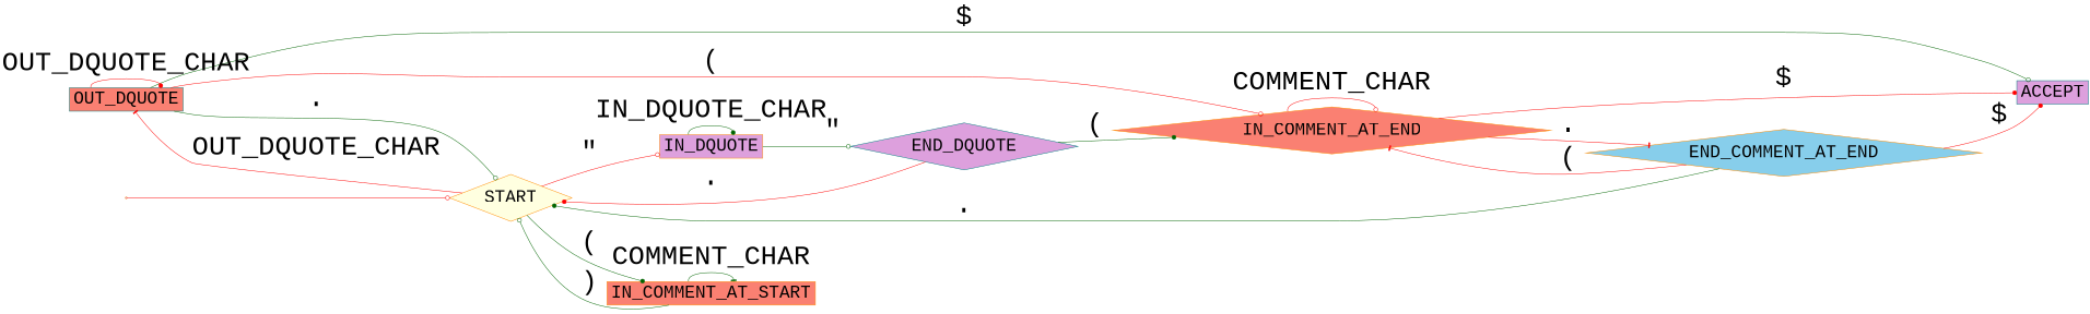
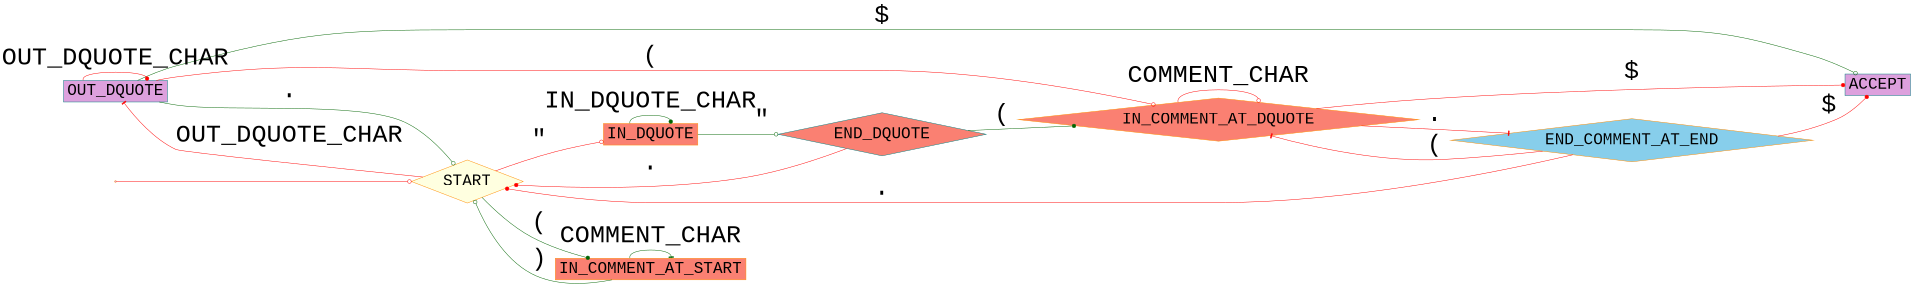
  digraph {
    fontname="Liberation Mono"
    rankdir=LR
    node [color=darkorange fillcolor=plum fontname="Liberation Mono" fontsize=35 shape=box style=filled]
    edge [arrowhead=odot color=red fontname="Liberation Mono" fontsize=55]
    ACCEPT [color=teal]
    qi [shape=point]
    START [fillcolor=lightyellow shape=diamond]
    IN_COMMENT_AT_START [fillcolor=salmon]
-   IN_DQUOTE
-   OUT_DQUOTE [color=teal fillcolor=salmon]
-   END_DQUOTE [color=teal shape=diamond]
-   IN_COMMENT_AT_END [fillcolor=salmon shape=diamond]
+   IN_DQUOTE [fillcolor=salmon]
+   OUT_DQUOTE [color=teal]
+   END_DQUOTE [color=teal fillcolor=salmon shape=diamond]
+   IN_COMMENT_AT_END [fillcolor=salmon shape=diamond label=IN_COMMENT_AT_DQUOTE]
    END_COMMENT_AT_END [fillcolor=skyblue shape=diamond]
    qi -> START
    START -> IN_COMMENT_AT_START [arrowhead=dot color=darkgreen label="("]
    START -> IN_DQUOTE [label="\""]
    START -> OUT_DQUOTE [arrowhead=tee label=OUT_DQUOTE_CHAR]
    IN_COMMENT_AT_START -> START [color=darkgreen label=")"]
    IN_COMMENT_AT_START -> IN_COMMENT_AT_START [arrowhead=tee color=darkgreen label=COMMENT_CHAR]
    IN_DQUOTE -> IN_DQUOTE [arrowhead=dot color=darkgreen label=IN_DQUOTE_CHAR]
    IN_DQUOTE -> END_DQUOTE [color=darkgreen label="\""]
    OUT_DQUOTE -> ACCEPT [color=darkgreen label="$"]
    OUT_DQUOTE -> START [color=darkgreen label="."]
    OUT_DQUOTE -> OUT_DQUOTE [arrowhead=dot label=OUT_DQUOTE_CHAR]
    OUT_DQUOTE -> IN_COMMENT_AT_END [label="("]
    END_DQUOTE -> START [arrowhead=dot label="."]
    END_DQUOTE -> IN_COMMENT_AT_END [arrowhead=dot color=darkgreen label="("]
    IN_COMMENT_AT_END -> ACCEPT [arrowhead=dot label="$"]
    IN_COMMENT_AT_END -> IN_COMMENT_AT_END [label=COMMENT_CHAR]
    IN_COMMENT_AT_END -> END_COMMENT_AT_END [arrowhead=tee label="."]
    END_COMMENT_AT_END -> ACCEPT [arrowhead=dot label="$"]
-   END_COMMENT_AT_END -> START [arrowhead=dot color=darkgreen label="."]
+   END_COMMENT_AT_END -> START [arrowhead=dot label="."]
    END_COMMENT_AT_END -> IN_COMMENT_AT_END [arrowhead=tee label="("]
  }
